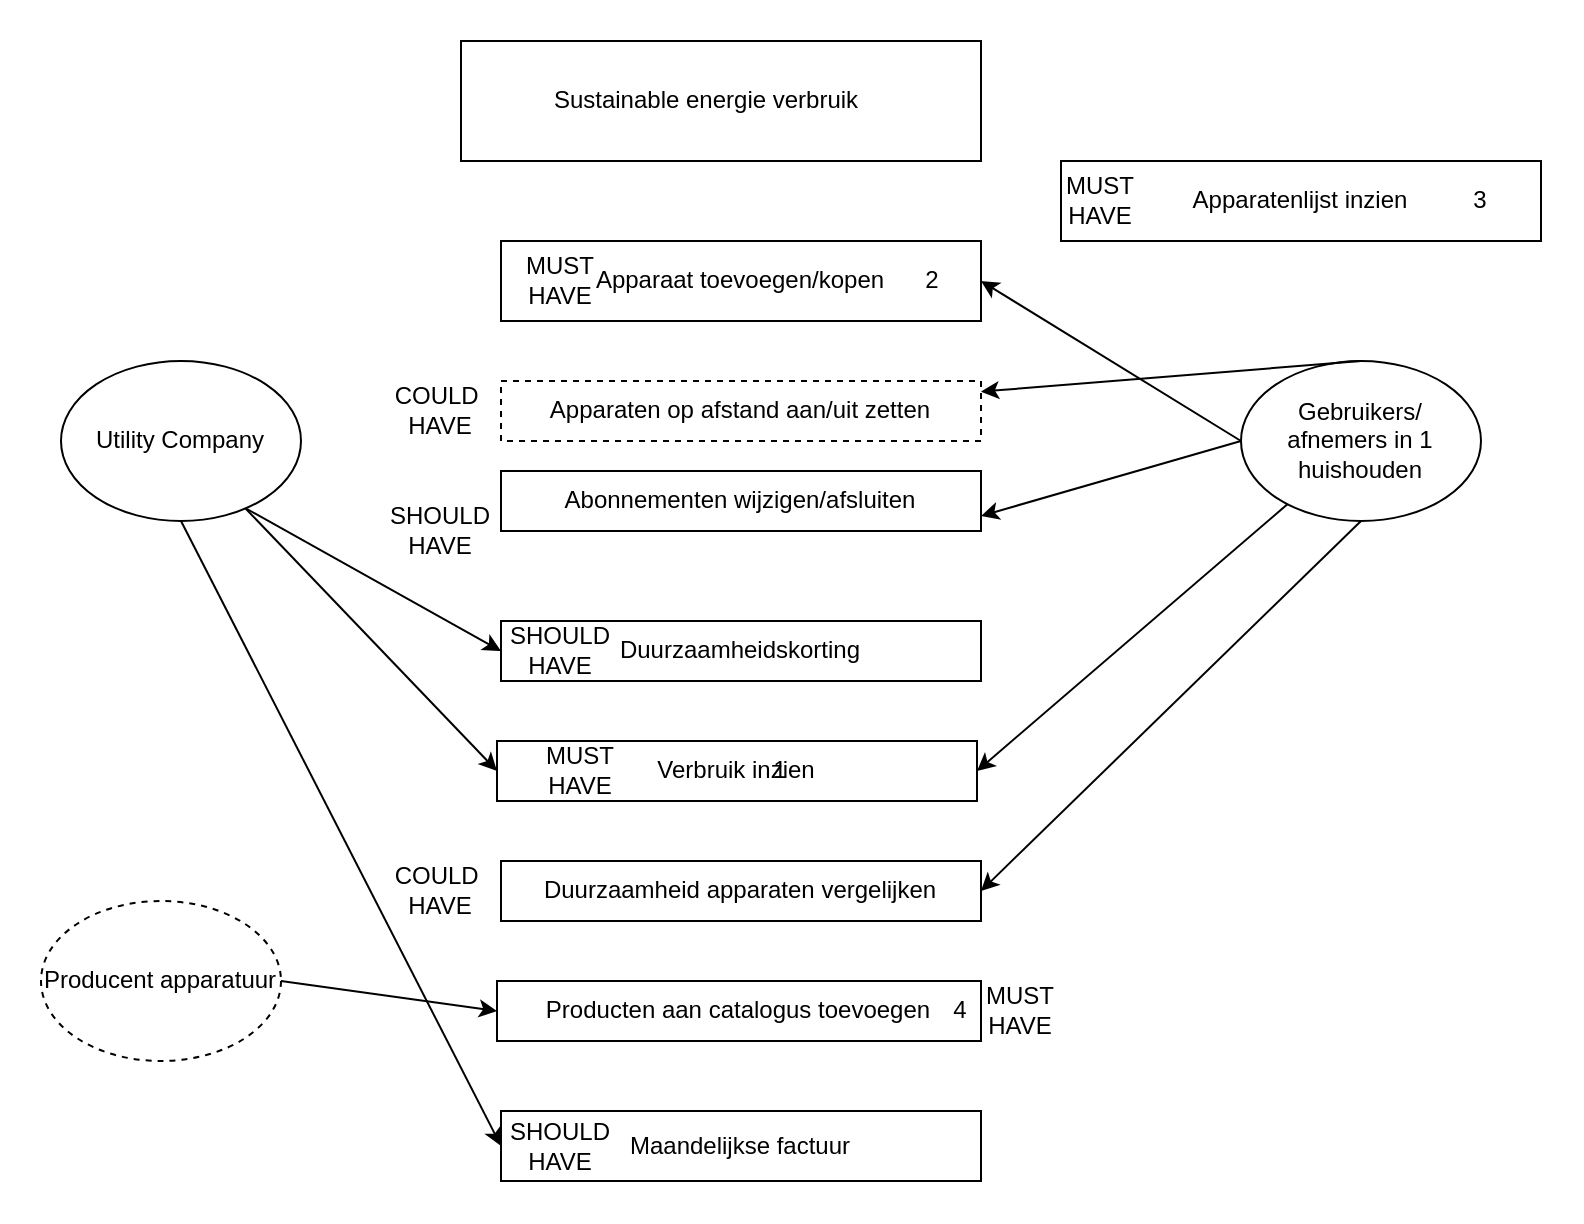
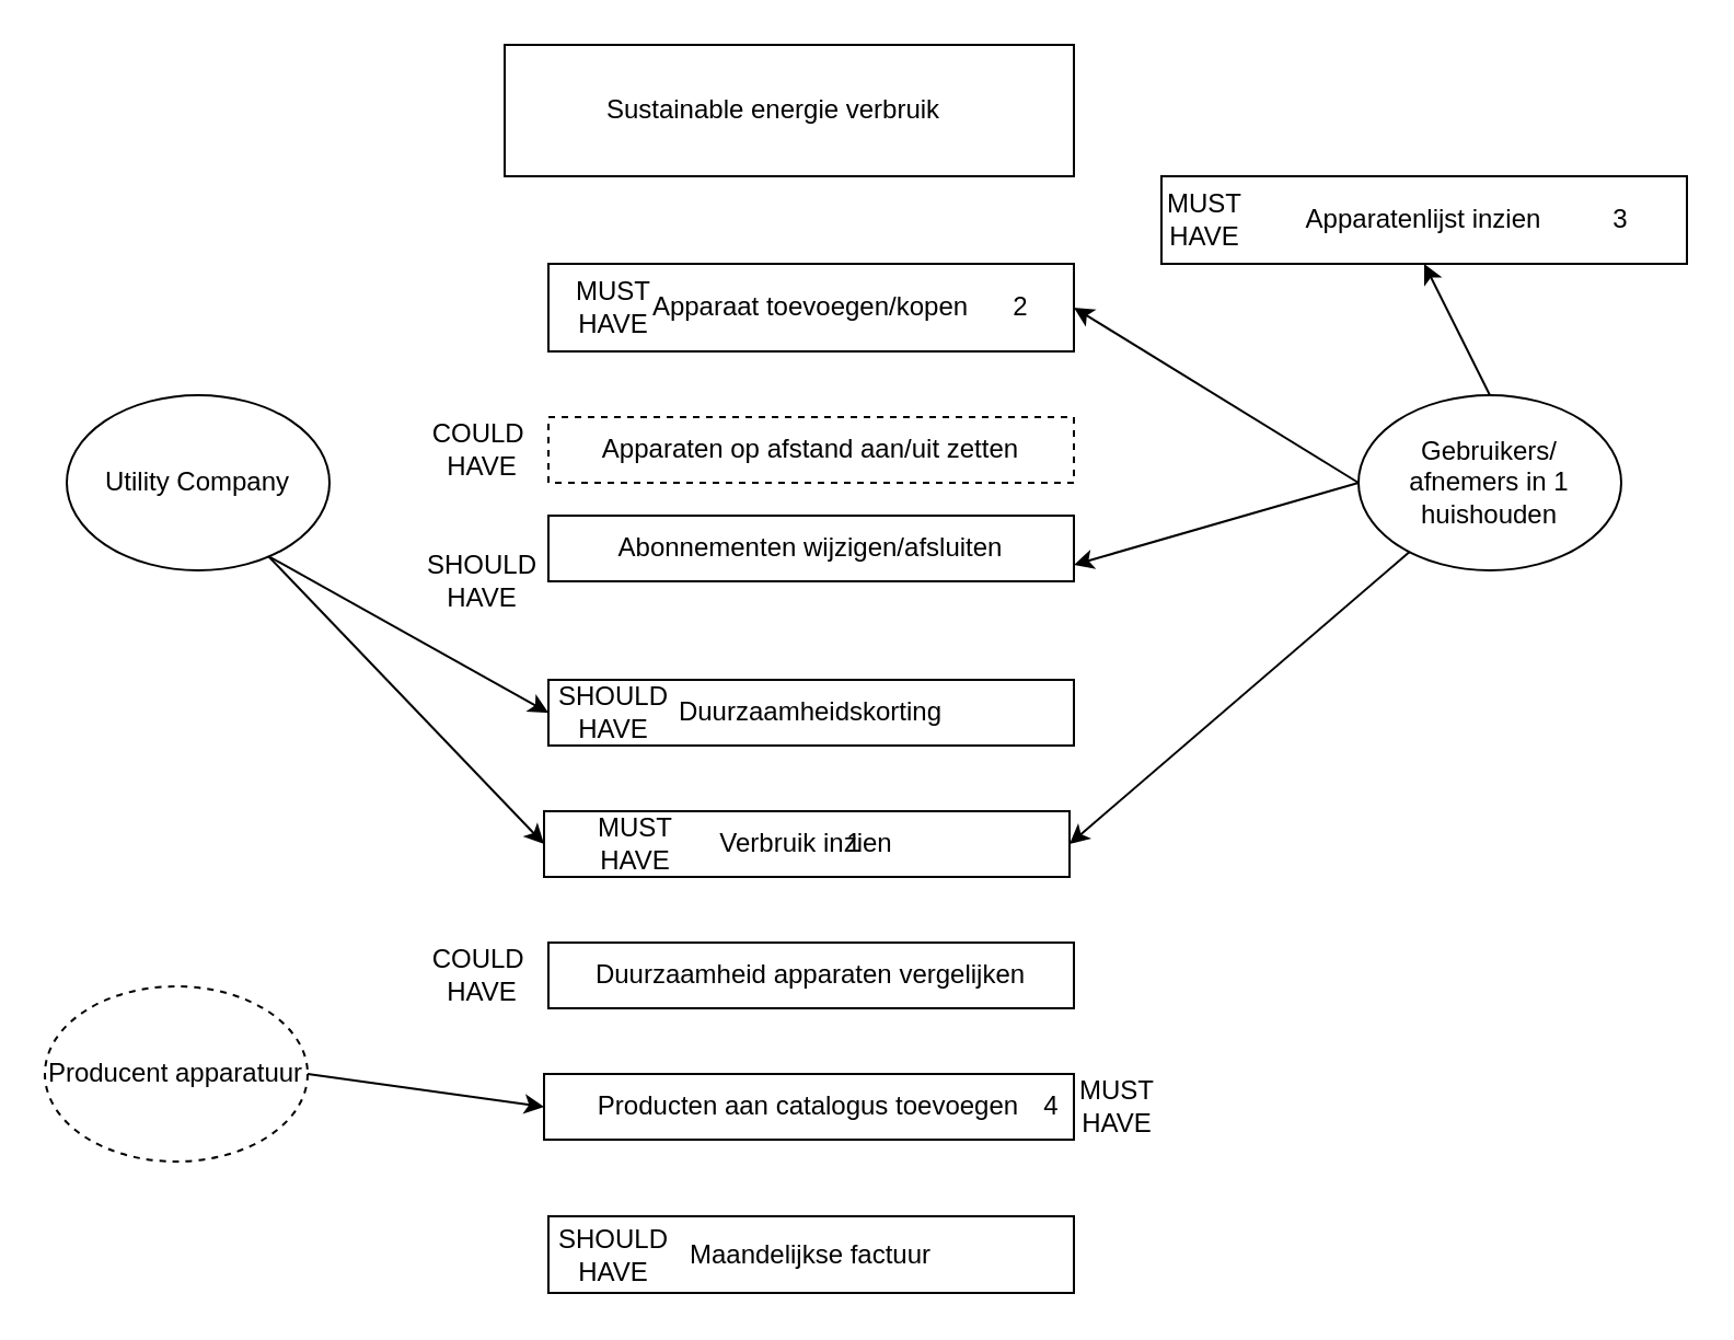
  <mxCell id="0" />
  <mxCell id="1" parent="0" />
  <mxCell id="2" value="" style="rounded=0;whiteSpace=wrap;html=1;" parent="1" vertex="1"><mxGeometry x="230" y="20" width="260" height="60" as="geometry" /></mxCell>
  <mxCell id="3" value="Sustainable energie verbruik" style="text;html=1;strokeColor=none;fillColor=none;align=center;verticalAlign=middle;whiteSpace=wrap;rounded=0;" parent="1" vertex="1"><mxGeometry x="275" y="40" width="156" height="20" as="geometry" /></mxCell>
  <mxCell id="4" value="Apparaat toevoegen/kopen" style="rounded=0;whiteSpace=wrap;html=1;" parent="1" vertex="1"><mxGeometry x="250" y="120" width="240" height="40" as="geometry" /></mxCell>
  <mxCell id="5" value="Apparaten op afstand aan/uit zetten" style="rounded=0;whiteSpace=wrap;html=1;dashed=1;" parent="1" vertex="1"><mxGeometry x="250" y="190" width="240" height="30" as="geometry" /></mxCell>
  <mxCell id="6" value="Abonnementen wijzigen/afsluiten" style="rounded=0;whiteSpace=wrap;html=1;" parent="1" vertex="1"><mxGeometry x="250" y="235" width="240" height="30" as="geometry" /></mxCell>
  <mxCell id="7" value="Duurzaamheidskorting" style="rounded=0;whiteSpace=wrap;html=1;" parent="1" vertex="1"><mxGeometry x="250" y="310" width="240" height="30" as="geometry" /></mxCell>
  <mxCell id="8" value="Verbruik inzien" style="rounded=0;whiteSpace=wrap;html=1;" parent="1" vertex="1"><mxGeometry x="248" y="370" width="240" height="30" as="geometry" /></mxCell>
  <mxCell id="9" value="Utility Company" style="ellipse;whiteSpace=wrap;html=1;" parent="1" vertex="1"><mxGeometry x="30" y="180" width="120" height="80" as="geometry" /></mxCell>
  <mxCell id="10" value="Gebruikers/&lt;br&gt;afnemers in 1 huishouden" style="ellipse;whiteSpace=wrap;html=1;" parent="1" vertex="1"><mxGeometry x="620" y="180" width="120" height="80" as="geometry" /></mxCell>
  <mxCell id="11" value="" style="endArrow=classic;html=1;entryX=0;entryY=0.5;entryDx=0;entryDy=0;" parent="1" source="9" target="8" edge="1"><mxGeometry width="50" height="50" relative="1" as="geometry"><mxPoint x="360" y="270" as="sourcePoint" /><mxPoint x="410" y="220" as="targetPoint" /></mxGeometry></mxCell>
  <mxCell id="12" value="" style="endArrow=classic;html=1;exitX=0.775;exitY=0.925;exitDx=0;exitDy=0;exitPerimeter=0;entryX=0;entryY=0.5;entryDx=0;entryDy=0;" parent="1" source="9" target="7" edge="1"><mxGeometry width="50" height="50" relative="1" as="geometry"><mxPoint x="50" y="360" as="sourcePoint" /><mxPoint x="100" y="310" as="targetPoint" /></mxGeometry></mxCell>
  <mxCell id="13" value="" style="endArrow=classic;html=1;entryX=1;entryY=0.5;entryDx=0;entryDy=0;exitX=0;exitY=0.5;exitDx=0;exitDy=0;" parent="1" source="10" target="4" edge="1"><mxGeometry width="50" height="50" relative="1" as="geometry"><mxPoint x="590" y="230" as="sourcePoint" /><mxPoint x="630" y="240" as="targetPoint" /></mxGeometry></mxCell>
  <mxCell id="14" value="" style="endArrow=classic;html=1;exitX=0;exitY=0.5;exitDx=0;exitDy=0;entryX=1;entryY=0.75;entryDx=0;entryDy=0;" parent="1" source="10" target="6" edge="1"><mxGeometry width="50" height="50" relative="1" as="geometry"><mxPoint x="360" y="270" as="sourcePoint" /><mxPoint x="410" y="220" as="targetPoint" /></mxGeometry></mxCell>
  <mxCell id="15" value="" style="endArrow=classic;html=1;entryX=1;entryY=0.5;entryDx=0;entryDy=0;" parent="1" source="10" target="8" edge="1"><mxGeometry width="50" height="50" relative="1" as="geometry"><mxPoint x="650" y="420" as="sourcePoint" /><mxPoint x="700" y="370" as="targetPoint" /></mxGeometry></mxCell>
  <mxCell id="16" value="Duurzaamheid apparaten vergelijken" style="rounded=0;whiteSpace=wrap;html=1;" parent="1" vertex="1"><mxGeometry x="250" y="430" width="240" height="30" as="geometry" /></mxCell>
  <mxCell id="17" value="Producent apparatuur" style="ellipse;whiteSpace=wrap;html=1;dashed=1;" parent="1" vertex="1"><mxGeometry x="20" y="450" width="120" height="80" as="geometry" /></mxCell>
  <mxCell id="18" value="Producten aan catalogus toevoegen" style="rounded=0;whiteSpace=wrap;html=1;" parent="1" vertex="1"><mxGeometry x="248" y="490" width="242" height="30" as="geometry" /></mxCell>
  <mxCell id="19" value="" style="endArrow=classic;html=1;exitX=1;exitY=0.5;exitDx=0;exitDy=0;entryX=0;entryY=0.5;entryDx=0;entryDy=0;" parent="1" source="17" target="18" edge="1"><mxGeometry width="50" height="50" relative="1" as="geometry"><mxPoint x="360" y="360" as="sourcePoint" /><mxPoint x="130" y="410" as="targetPoint" /></mxGeometry></mxCell>
- <mxCell id="20" value="" style="endArrow=classic;html=1;exitX=0.5;exitY=1;exitDx=0;exitDy=0;entryX=1;entryY=0.5;entryDx=0;entryDy=0;" parent="1" source="10" target="16" edge="1"><mxGeometry width="50" height="50" relative="1" as="geometry"><mxPoint x="360" y="360" as="sourcePoint" /><mxPoint x="410" y="310" as="targetPoint" /></mxGeometry></mxCell>
  <mxCell id="21" value="Maandelijkse factuur" style="rounded=0;whiteSpace=wrap;html=1;" parent="1" vertex="1"><mxGeometry x="250" y="555" width="240" height="35" as="geometry" /></mxCell>
- <mxCell id="22" value="" style="endArrow=classic;html=1;exitX=0.5;exitY=1;exitDx=0;exitDy=0;entryX=0;entryY=0.5;entryDx=0;entryDy=0;" parent="1" source="9" target="21" edge="1"><mxGeometry width="50" height="50" relative="1" as="geometry"><mxPoint x="360" y="470" as="sourcePoint" /><mxPoint x="410" y="420" as="targetPoint" /></mxGeometry></mxCell>
  <mxCell id="23" value="MUST HAVE" style="text;html=1;strokeColor=none;fillColor=none;align=center;verticalAlign=middle;whiteSpace=wrap;rounded=0;" parent="1" vertex="1"><mxGeometry x="260" y="130" width="40" height="20" as="geometry" /></mxCell>
  <mxCell id="24" value="MUST HAVE" style="text;html=1;strokeColor=none;fillColor=none;align=center;verticalAlign=middle;whiteSpace=wrap;rounded=0;" parent="1" vertex="1"><mxGeometry x="490" y="495" width="40" height="20" as="geometry" /></mxCell>
  <mxCell id="25" value="MUST HAVE" style="text;html=1;strokeColor=none;fillColor=none;align=center;verticalAlign=middle;whiteSpace=wrap;rounded=0;" parent="1" vertex="1"><mxGeometry x="270" y="375" width="40" height="20" as="geometry" /></mxCell>
  <mxCell id="26" value="1" style="text;html=1;strokeColor=none;fillColor=none;align=center;verticalAlign=middle;whiteSpace=wrap;rounded=0;" parent="1" vertex="1"><mxGeometry x="370" y="375" width="40" height="20" as="geometry" /></mxCell>
  <mxCell id="27" value="2" style="text;html=1;strokeColor=none;fillColor=none;align=center;verticalAlign=middle;whiteSpace=wrap;rounded=0;" parent="1" vertex="1"><mxGeometry x="446" y="130" width="40" height="20" as="geometry" /></mxCell>
  <mxCell id="28" value="4" style="text;html=1;strokeColor=none;fillColor=none;align=center;verticalAlign=middle;whiteSpace=wrap;rounded=0;" parent="1" vertex="1"><mxGeometry x="460" y="495" width="40" height="20" as="geometry" /></mxCell>
  <mxCell id="29" value="SHOULD&lt;br&gt;HAVE" style="text;html=1;strokeColor=none;fillColor=none;align=center;verticalAlign=middle;whiteSpace=wrap;rounded=0;" parent="1" vertex="1"><mxGeometry x="260" y="562.5" width="40" height="20" as="geometry" /></mxCell>
  <mxCell id="30" value="SHOULD&lt;br&gt;HAVE" style="text;html=1;strokeColor=none;fillColor=none;align=center;verticalAlign=middle;whiteSpace=wrap;rounded=0;" parent="1" vertex="1"><mxGeometry x="260" y="315" width="40" height="20" as="geometry" /></mxCell>
  <mxCell id="31" value="SHOULD&lt;br&gt;HAVE" style="text;html=1;strokeColor=none;fillColor=none;align=center;verticalAlign=middle;whiteSpace=wrap;rounded=0;" parent="1" vertex="1"><mxGeometry x="200" y="255" width="40" height="20" as="geometry" /></mxCell>
  <mxCell id="32" value="COULD&amp;nbsp;&lt;br&gt;HAVE" style="text;html=1;strokeColor=none;fillColor=none;align=center;verticalAlign=middle;whiteSpace=wrap;rounded=0;" parent="1" vertex="1"><mxGeometry x="200" y="195" width="40" height="20" as="geometry" /></mxCell>
  <mxCell id="33" value="COULD&amp;nbsp;&lt;br&gt;HAVE" style="text;html=1;strokeColor=none;fillColor=none;align=center;verticalAlign=middle;whiteSpace=wrap;rounded=0;" parent="1" vertex="1"><mxGeometry x="200" y="435" width="40" height="20" as="geometry" /></mxCell>
  <mxCell id="34" value="Apparatenlijst inzien" style="rounded=0;whiteSpace=wrap;html=1;" parent="1" vertex="1"><mxGeometry x="530" y="80" width="240" height="40" as="geometry" /></mxCell>
- <mxCell id="35" value="" style="endArrow=classic;html=1;exitX=0.5;exitY=0;exitDx=0;exitDy=0;" parent="1" source="10" target="5" edge="1"><mxGeometry width="50" height="50" relative="1" as="geometry"><mxPoint x="360" y="360" as="sourcePoint" /><mxPoint x="410" y="310" as="targetPoint" /></mxGeometry></mxCell>
+ <mxCell id="35" value="" style="endArrow=classic;html=1;exitX=0.5;exitY=0;exitDx=0;exitDy=0;entryX=0.5;entryY=1;entryDx=0;entryDy=0;" parent="1" source="10" target="34" edge="1"><mxGeometry width="50" height="50" relative="1" as="geometry"><mxPoint x="360" y="360" as="sourcePoint" /><mxPoint x="410" y="310" as="targetPoint" /></mxGeometry></mxCell>
  <mxCell id="36" value="MUST HAVE" style="text;html=1;strokeColor=none;fillColor=none;align=center;verticalAlign=middle;whiteSpace=wrap;rounded=0;" parent="1" vertex="1"><mxGeometry x="530" y="90" width="40" height="20" as="geometry" /></mxCell>
  <mxCell id="37" value="3" style="text;html=1;strokeColor=none;fillColor=none;align=center;verticalAlign=middle;whiteSpace=wrap;rounded=0;" parent="1" vertex="1"><mxGeometry x="720" y="90" width="40" height="20" as="geometry" /></mxCell>
